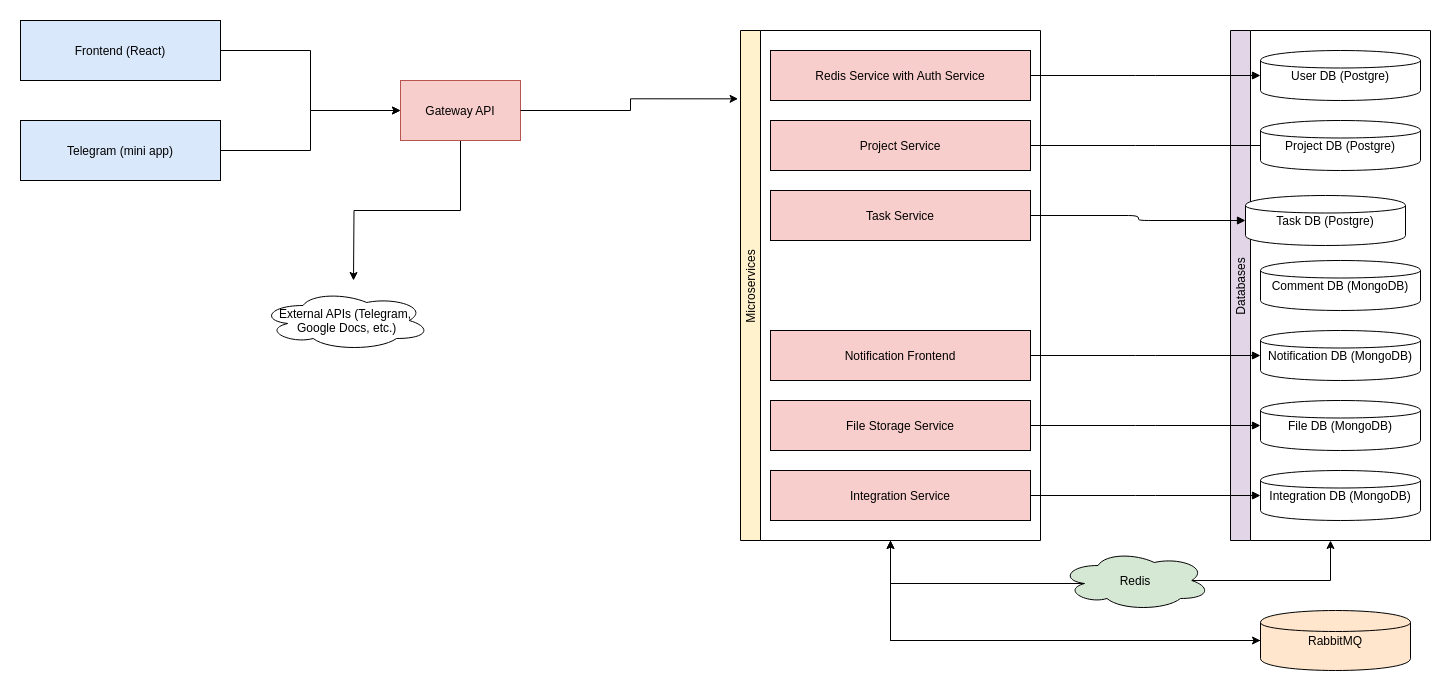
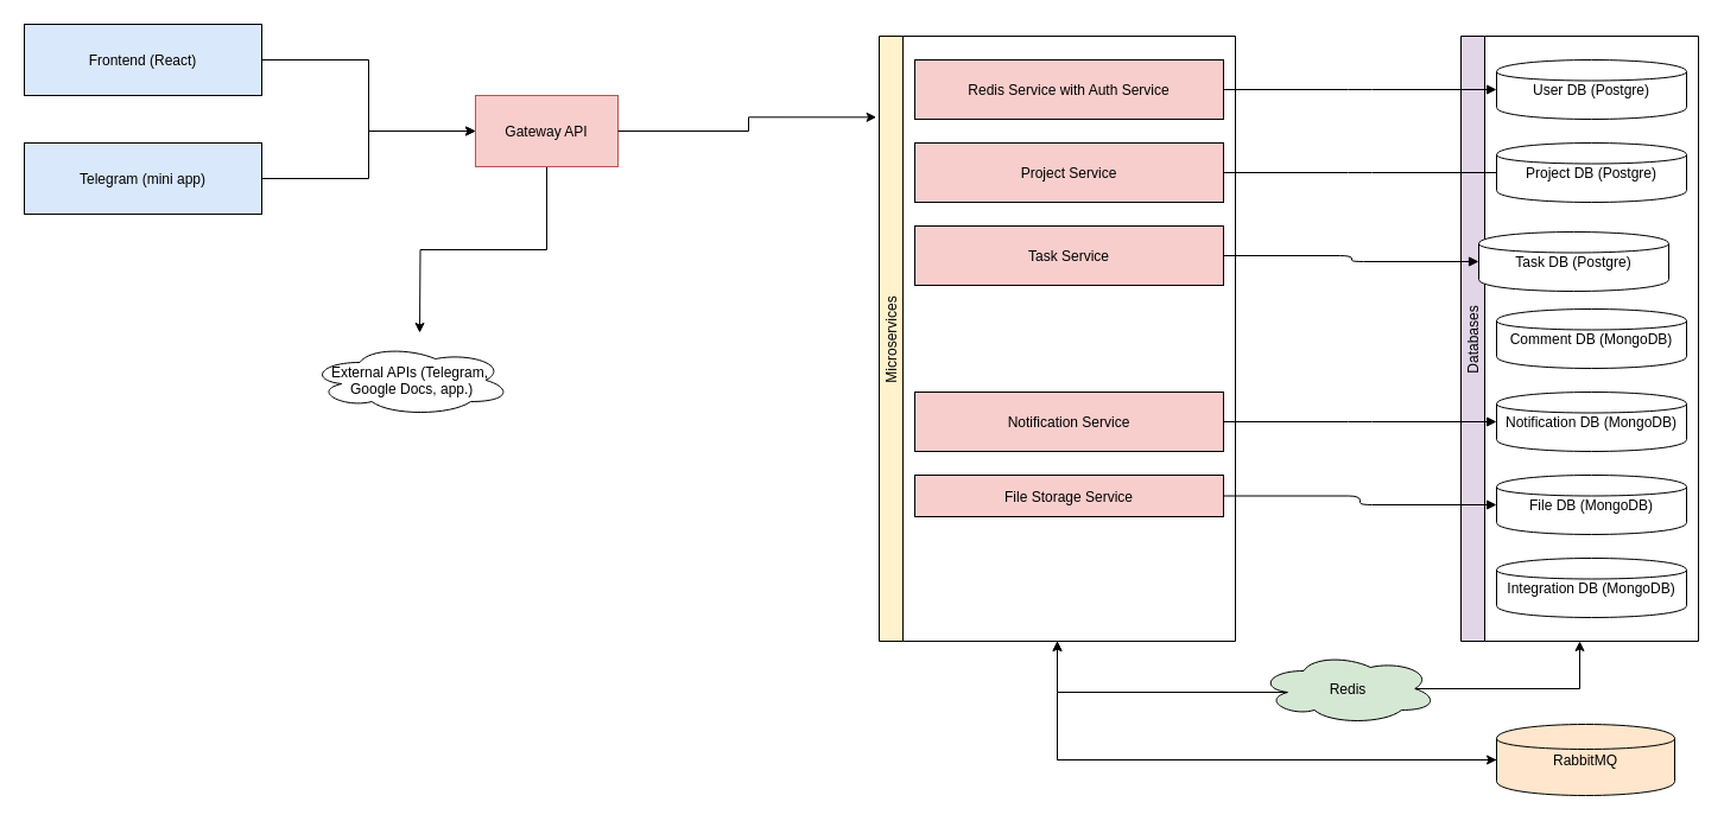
  <mxCell id="0" />
  <mxCell id="1" parent="0" />
  <mxCell id="2" value="" style="edgeStyle=orthogonalEdgeStyle;rounded=0;orthogonalLoop=1;jettySize=auto;html=1;entryX=0;entryY=0.5;entryDx=0;entryDy=0;" parent="1" source="3" target="35" edge="1"><mxGeometry relative="1" as="geometry"><mxPoint x="320" y="110" as="targetPoint" /></mxGeometry></mxCell>
  <mxCell id="3" value="Frontend (React)" style="shape=rectangle;fillColor=#dae8fc;" parent="1" vertex="1"><mxGeometry x="20" y="20" width="200" height="60" as="geometry" /></mxCell>
  <mxCell id="4" style="edgeStyle=orthogonalEdgeStyle;rounded=0;orthogonalLoop=1;jettySize=auto;html=1;exitX=0.5;exitY=1;exitDx=0;exitDy=0;entryX=0;entryY=0.5;entryDx=0;entryDy=0;" parent="1" source="5" target="34" edge="1"><mxGeometry relative="1" as="geometry" /></mxCell>
  <mxCell id="5" value="Microservices" style="shape=swimlane;horizontal=0;startSize=20;fillColor=#fff2cc;" parent="1" vertex="1"><mxGeometry x="740" y="30" width="300" height="510" as="geometry" /></mxCell>
  <mxCell id="6" value="Redis Service with Auth Service" style="shape=rectangle;fillColor=#f8cecc;" parent="5" vertex="1"><mxGeometry x="30" y="20" width="260" height="50" as="geometry" /></mxCell>
  <mxCell id="7" value="Project Service" style="shape=rectangle;fillColor=#f8cecc;" parent="5" vertex="1"><mxGeometry x="30" y="90" width="260" height="50" as="geometry" /></mxCell>
  <mxCell id="8" value="Task Service" style="shape=rectangle;fillColor=#f8cecc;" parent="5" vertex="1"><mxGeometry x="30" y="160" width="260" height="50" as="geometry" /></mxCell>
- <mxCell id="9" value="Notification Frontend" style="shape=rectangle;fillColor=#f8cecc;" parent="5" vertex="1"><mxGeometry x="30" y="300" width="260" height="50" as="geometry" /></mxCell>
- <mxCell id="10" value="File Storage Service" style="shape=rectangle;fillColor=#f8cecc;" parent="5" vertex="1"><mxGeometry x="30" y="370" width="260" height="50" as="geometry" /></mxCell>
- <mxCell id="11" value="Integration Service" style="shape=rectangle;fillColor=#f8cecc;" parent="5" vertex="1"><mxGeometry x="30" y="440" width="260" height="50" as="geometry" /></mxCell>
+ <mxCell id="9" value="Notification Service" style="shape=rectangle;fillColor=#f8cecc;" parent="5" vertex="1"><mxGeometry x="30" y="300" width="260" height="50" as="geometry" /></mxCell>
+ <mxCell id="10" value="File Storage Service" style="shape=rectangle;fillColor=#f8cecc;" parent="5" vertex="1"><mxGeometry x="30" y="370" width="260" height="35" as="geometry" /></mxCell>
  <mxCell id="12" value="Databases" style="shape=swimlane;horizontal=0;startSize=20;fillColor=#e1d5e7;" parent="1" vertex="1"><mxGeometry x="1230" y="30" width="200" height="510" as="geometry" /></mxCell>
  <mxCell id="13" value="User DB (Postgre)" style="shape=cylinder;fillColor=#ffffff;" parent="12" vertex="1"><mxGeometry x="30" y="20" width="160" height="50" as="geometry" /></mxCell>
  <mxCell id="14" value="Project DB (Postgre)" style="shape=cylinder;fillColor=#ffffff;" parent="12" vertex="1"><mxGeometry x="30" y="90" width="160" height="50" as="geometry" /></mxCell>
  <mxCell id="15" value="Task DB (Postgre)" style="shape=cylinder;fillColor=#ffffff;" parent="12" vertex="1"><mxGeometry x="15" y="165" width="160" height="50" as="geometry" /></mxCell>
  <mxCell id="16" value="Comment DB (MongoDB)" style="shape=cylinder;fillColor=#ffffff;" parent="12" vertex="1"><mxGeometry x="30" y="230" width="160" height="50" as="geometry" /></mxCell>
  <mxCell id="17" value="Notification DB (MongoDB)" style="shape=cylinder;fillColor=#ffffff;" parent="12" vertex="1"><mxGeometry x="30" y="300" width="160" height="50" as="geometry" /></mxCell>
  <mxCell id="18" value="File DB (MongoDB)" style="shape=cylinder;fillColor=#ffffff;" parent="12" vertex="1"><mxGeometry x="30" y="370" width="160" height="50" as="geometry" /></mxCell>
  <mxCell id="19" value="Integration DB (MongoDB)" style="shape=cylinder;fillColor=#ffffff;" parent="12" vertex="1"><mxGeometry x="30" y="440" width="160" height="50" as="geometry" /></mxCell>
  <mxCell id="20" style="edgeStyle=elbowEdgeStyle;endArrow=block;" parent="1" source="6" target="13" edge="1"><mxGeometry relative="1" as="geometry" /></mxCell>
  <mxCell id="21" style="edgeStyle=elbowEdgeStyle;endArrow=none;" parent="1" source="7" target="14" edge="1"><mxGeometry relative="1" as="geometry" /></mxCell>
  <mxCell id="22" style="edgeStyle=elbowEdgeStyle;endArrow=block;" parent="1" source="8" target="15" edge="1"><mxGeometry relative="1" as="geometry" /></mxCell>
  <mxCell id="23" style="edgeStyle=elbowEdgeStyle;endArrow=block;" parent="1" source="9" target="17" edge="1"><mxGeometry relative="1" as="geometry" /></mxCell>
  <mxCell id="24" style="edgeStyle=elbowEdgeStyle;endArrow=block;" parent="1" source="10" target="18" edge="1"><mxGeometry relative="1" as="geometry" /></mxCell>
- <mxCell id="25" style="edgeStyle=elbowEdgeStyle;endArrow=block;" parent="1" source="11" target="19" edge="1"><mxGeometry relative="1" as="geometry" /></mxCell>
- <mxCell id="26" value="External APIs (Telegram,&#10; Google Docs, etc.)" style="shape=cloud;fillColor=#ffffff;" parent="1" vertex="1"><mxGeometry x="260" y="290" width="170" height="60" as="geometry" /></mxCell>
+ <mxCell id="26" value="External APIs (Telegram,&#10; Google Docs, app.)" style="shape=cloud;fillColor=#ffffff;" parent="1" vertex="1"><mxGeometry x="260" y="290" width="170" height="60" as="geometry" /></mxCell>
  <mxCell id="27" value="" style="edgeStyle=orthogonalEdgeStyle;rounded=0;orthogonalLoop=1;jettySize=auto;html=1;exitX=0.5;exitY=1;exitDx=0;exitDy=0;" parent="1" source="35" edge="1"><mxGeometry relative="1" as="geometry"><mxPoint x="420" y="740" as="sourcePoint" /><mxPoint x="353" y="280" as="targetPoint" /></mxGeometry></mxCell>
  <mxCell id="28" value="" style="edgeStyle=orthogonalEdgeStyle;rounded=0;orthogonalLoop=1;jettySize=auto;html=1;" parent="1" source="29" target="35" edge="1"><mxGeometry relative="1" as="geometry"><mxPoint x="320" y="110" as="targetPoint" /></mxGeometry></mxCell>
  <mxCell id="29" value="Telegram (mini app)" style="shape=rectangle;fillColor=#dae8fc;" parent="1" vertex="1"><mxGeometry x="20" y="120" width="200" height="60" as="geometry" /></mxCell>
  <mxCell id="30" style="edgeStyle=orthogonalEdgeStyle;rounded=0;orthogonalLoop=1;jettySize=auto;html=1;exitX=0.875;exitY=0.5;exitDx=0;exitDy=0;exitPerimeter=0;entryX=0.5;entryY=1;entryDx=0;entryDy=0;" parent="1" source="32" target="12" edge="1"><mxGeometry relative="1" as="geometry" /></mxCell>
  <mxCell id="31" style="edgeStyle=orthogonalEdgeStyle;rounded=0;orthogonalLoop=1;jettySize=auto;html=1;exitX=0.16;exitY=0.55;exitDx=0;exitDy=0;exitPerimeter=0;entryX=0.5;entryY=1;entryDx=0;entryDy=0;" parent="1" source="32" target="5" edge="1"><mxGeometry relative="1" as="geometry" /></mxCell>
  <mxCell id="32" value="Redis" style="shape=cloud;fillColor=#d5e8d4;" parent="1" vertex="1"><mxGeometry x="1060" y="550" width="150" height="60" as="geometry" /></mxCell>
  <mxCell id="33" style="edgeStyle=orthogonalEdgeStyle;rounded=0;orthogonalLoop=1;jettySize=auto;html=1;exitX=0;exitY=0.5;exitDx=0;exitDy=0;entryX=0.5;entryY=1;entryDx=0;entryDy=0;" parent="1" source="34" target="5" edge="1"><mxGeometry relative="1" as="geometry" /></mxCell>
  <mxCell id="34" value="RabbitMQ" style="shape=cylinder;fillColor=#ffe6cc;" parent="1" vertex="1"><mxGeometry x="1260" y="610" width="150" height="60" as="geometry" /></mxCell>
  <mxCell id="35" value="Gateway API" style="shape=rectangle;fillColor=#f8cecc;strokeColor=#b85450;" parent="1" vertex="1"><mxGeometry x="400" y="80" width="120" height="60" as="geometry" /></mxCell>
  <mxCell id="36" style="edgeStyle=orthogonalEdgeStyle;rounded=0;orthogonalLoop=1;jettySize=auto;html=1;exitX=1;exitY=0.5;exitDx=0;exitDy=0;entryX=-0.008;entryY=0.134;entryDx=0;entryDy=0;entryPerimeter=0;" parent="1" source="35" target="5" edge="1"><mxGeometry relative="1" as="geometry" /></mxCell>
